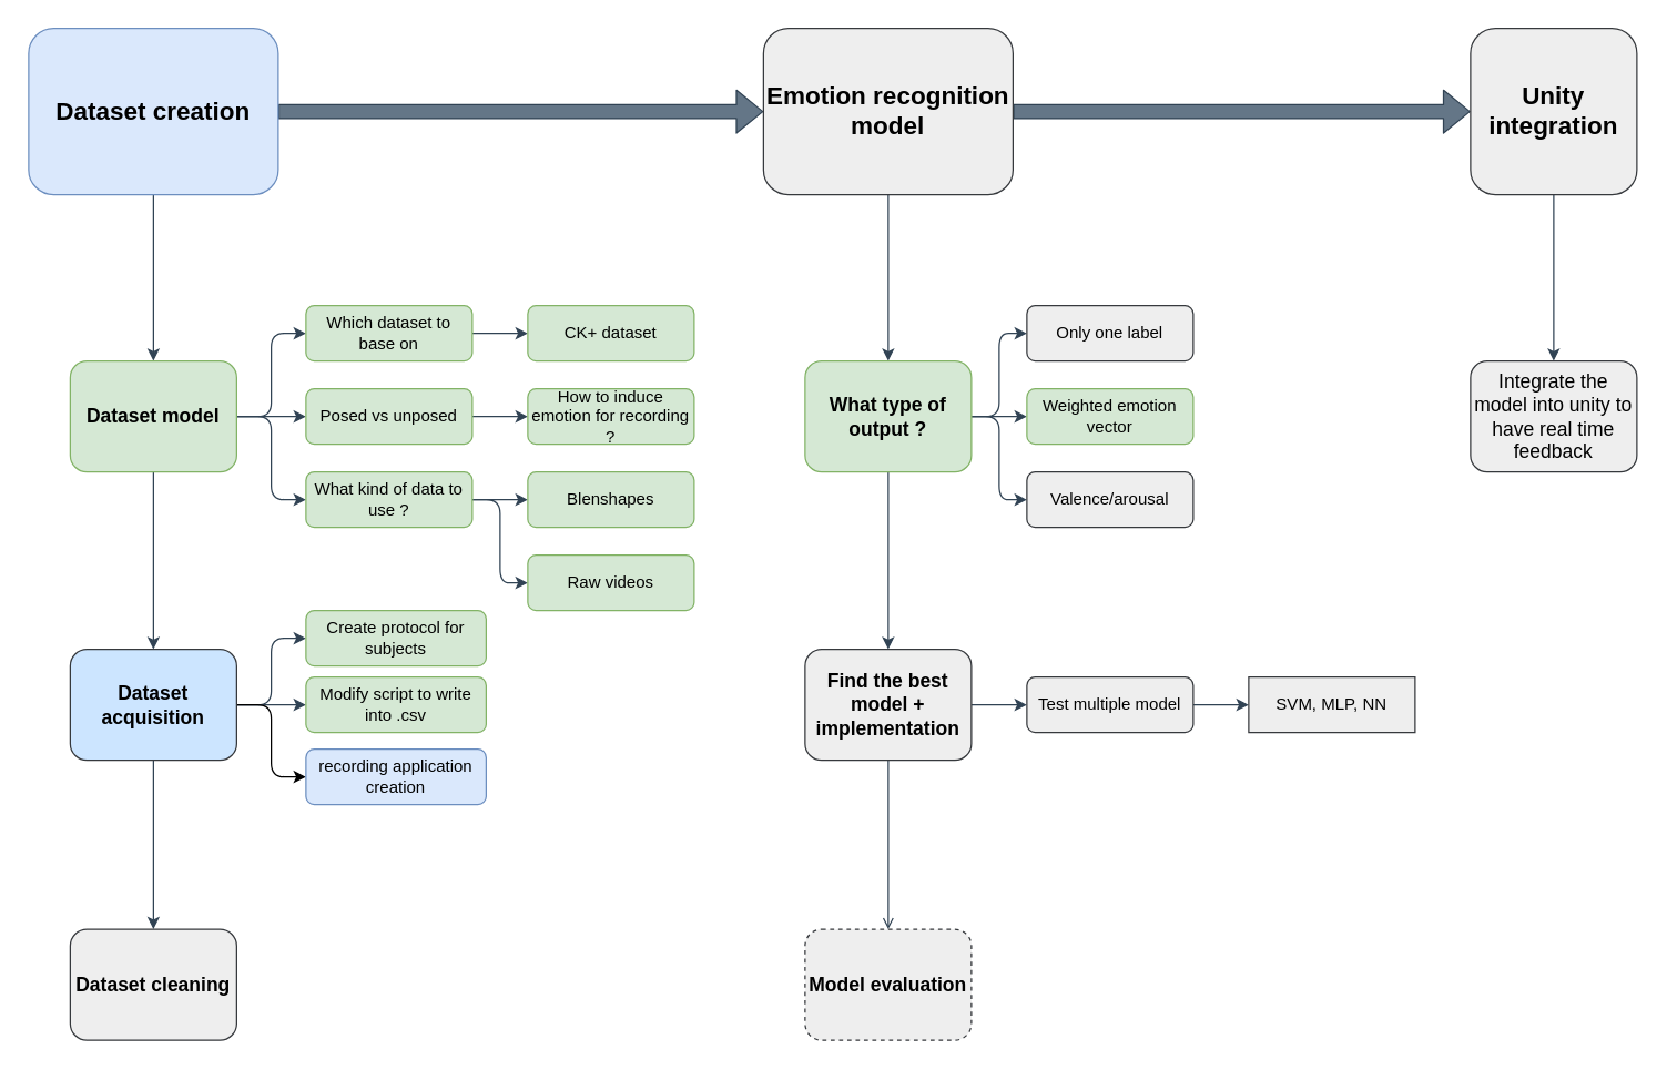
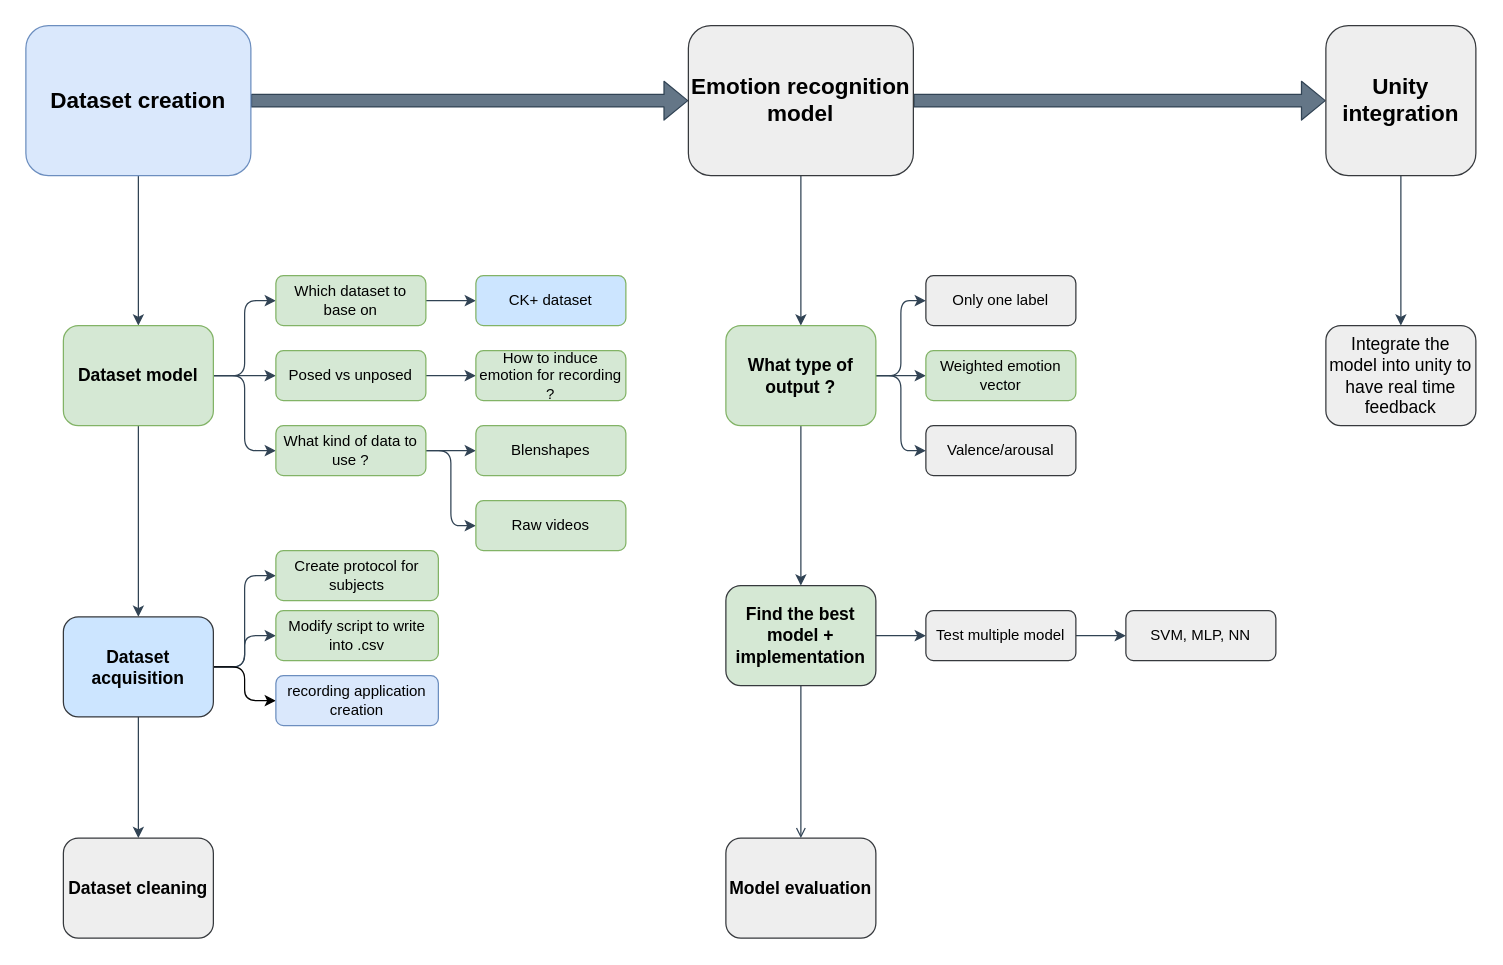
  <mxCell id="0" />
  <mxCell id="1" parent="0" />
  <mxCell id="2" style="edgeStyle=orthogonalEdgeStyle;shape=flexArrow;orthogonalLoop=1;jettySize=auto;html=1;exitX=1;exitY=0.5;exitDx=0;exitDy=0;entryX=0;entryY=0.5;entryDx=0;entryDy=0;fillColor=#647687;strokeColor=#314354;" parent="1" source="4" target="7" edge="1"><mxGeometry relative="1" as="geometry" /></mxCell>
  <mxCell id="3" style="edgeStyle=orthogonalEdgeStyle;orthogonalLoop=1;jettySize=auto;html=1;exitX=0.5;exitY=1;exitDx=0;exitDy=0;fillColor=#647687;strokeColor=#314354;" parent="1" source="4" target="14" edge="1"><mxGeometry relative="1" as="geometry" /></mxCell>
  <mxCell id="4" value="&lt;font style=&quot;font-size: 18px&quot;&gt;&lt;b&gt;Dataset creation&lt;/b&gt;&lt;br&gt;&lt;/font&gt;" style="whiteSpace=wrap;html=1;fillColor=#dae8fc;strokeColor=#6c8ebf;rounded=1;" parent="1" vertex="1"><mxGeometry width="180" height="120" as="geometry" x="20" y="20" /></mxCell>
  <mxCell id="5" style="edgeStyle=orthogonalEdgeStyle;shape=flexArrow;orthogonalLoop=1;jettySize=auto;html=1;exitX=1;exitY=0.5;exitDx=0;exitDy=0;entryX=0;entryY=0.5;entryDx=0;entryDy=0;fillColor=#647687;strokeColor=#314354;" parent="1" source="7" target="9" edge="1"><mxGeometry relative="1" as="geometry"><mxPoint x="1020" y="80" as="targetPoint" /></mxGeometry></mxCell>
  <mxCell id="6" style="edgeStyle=orthogonalEdgeStyle;orthogonalLoop=1;jettySize=auto;html=1;exitX=0.5;exitY=1;exitDx=0;exitDy=0;entryX=0.5;entryY=0;entryDx=0;entryDy=0;fillColor=#647687;strokeColor=#314354;" parent="1" source="7" target="46" edge="1"><mxGeometry relative="1" as="geometry" /></mxCell>
  <mxCell id="7" value="&lt;font style=&quot;font-size: 18px&quot;&gt;&lt;b&gt;Emotion recognition model&lt;/b&gt;&lt;br&gt;&lt;/font&gt;" style="whiteSpace=wrap;html=1;rounded=1;fillColor=#eeeeee;strokeColor=#36393d;" parent="1" vertex="1"><mxGeometry x="550" width="180" height="120" as="geometry" y="20" /></mxCell>
  <mxCell id="8" style="edgeStyle=orthogonalEdgeStyle;orthogonalLoop=1;jettySize=auto;html=1;exitX=0.5;exitY=1;exitDx=0;exitDy=0;entryX=0.5;entryY=0;entryDx=0;entryDy=0;fillColor=#647687;strokeColor=#314354;" parent="1" source="9" target="15" edge="1"><mxGeometry relative="1" as="geometry" /></mxCell>
  <mxCell id="9" value="&lt;font style=&quot;font-size: 18px&quot;&gt;&lt;b&gt;Unity integration&lt;/b&gt;&lt;br&gt;&lt;/font&gt;" style="whiteSpace=wrap;html=1;fillColor=#eeeeee;strokeColor=#36393d;rounded=1;" parent="1" vertex="1"><mxGeometry x="1060" width="120" height="120" as="geometry" y="20" /></mxCell>
  <mxCell id="10" style="edgeStyle=orthogonalEdgeStyle;orthogonalLoop=1;jettySize=auto;html=1;exitX=1;exitY=0.5;exitDx=0;exitDy=0;entryX=0;entryY=0.5;entryDx=0;entryDy=0;fillColor=#647687;strokeColor=#314354;" parent="1" source="14" target="17" edge="1"><mxGeometry relative="1" as="geometry" /></mxCell>
  <mxCell id="11" style="edgeStyle=orthogonalEdgeStyle;orthogonalLoop=1;jettySize=auto;html=1;exitX=1;exitY=0.5;exitDx=0;exitDy=0;fillColor=#647687;strokeColor=#314354;" parent="1" source="14" target="19" edge="1"><mxGeometry relative="1" as="geometry" /></mxCell>
  <mxCell id="12" style="edgeStyle=orthogonalEdgeStyle;orthogonalLoop=1;jettySize=auto;html=1;exitX=1;exitY=0.5;exitDx=0;exitDy=0;entryX=0;entryY=0.5;entryDx=0;entryDy=0;fillColor=#647687;strokeColor=#314354;" parent="1" source="14" target="22" edge="1"><mxGeometry relative="1" as="geometry" /></mxCell>
  <mxCell id="13" style="edgeStyle=orthogonalEdgeStyle;orthogonalLoop=1;jettySize=auto;html=1;exitX=0.5;exitY=1;exitDx=0;exitDy=0;fillColor=#647687;strokeColor=#314354;" parent="1" source="14" target="27" edge="1"><mxGeometry relative="1" as="geometry" /></mxCell>
  <mxCell id="14" value="&lt;font style=&quot;font-size: 14px&quot;&gt;&lt;b&gt;Dataset model&lt;/b&gt;&lt;br&gt;&lt;/font&gt;" style="whiteSpace=wrap;html=1;fillColor=#d5e8d4;strokeColor=#82b366;rounded=1;" parent="1" vertex="1"><mxGeometry x="50" y="260" width="120" height="80" as="geometry" /></mxCell>
  <mxCell id="15" value="&lt;font style=&quot;font-size: 14px&quot;&gt;Integrate the model into unity to have real time feedback&lt;/font&gt;" style="whiteSpace=wrap;html=1;fillColor=#eeeeee;strokeColor=#36393d;rounded=1;" parent="1" vertex="1"><mxGeometry x="1060" y="260" width="120" height="80" as="geometry" /></mxCell>
  <mxCell id="16" style="edgeStyle=orthogonalEdgeStyle;orthogonalLoop=1;jettySize=auto;html=1;exitX=1;exitY=0.5;exitDx=0;exitDy=0;entryX=0;entryY=0.5;entryDx=0;entryDy=0;fillColor=#647687;strokeColor=#314354;" parent="1" source="17" target="30" edge="1"><mxGeometry relative="1" as="geometry" /></mxCell>
  <mxCell id="17" value="Which dataset to base on" style="whiteSpace=wrap;html=1;fillColor=#d5e8d4;strokeColor=#82b366;rounded=1;" parent="1" vertex="1"><mxGeometry x="220" y="220" width="120" height="40" as="geometry" /></mxCell>
  <mxCell id="18" style="edgeStyle=orthogonalEdgeStyle;orthogonalLoop=1;jettySize=auto;html=1;exitX=1;exitY=0.5;exitDx=0;exitDy=0;entryX=0;entryY=0.5;entryDx=0;entryDy=0;fillColor=#647687;strokeColor=#314354;" parent="1" source="19" target="29" edge="1"><mxGeometry relative="1" as="geometry" /></mxCell>
  <mxCell id="19" value="Posed vs unposed" style="whiteSpace=wrap;html=1;fillColor=#d5e8d4;strokeColor=#82b366;rounded=1;" parent="1" vertex="1"><mxGeometry x="220" y="280" width="120" height="40" as="geometry" /></mxCell>
  <mxCell id="20" style="edgeStyle=orthogonalEdgeStyle;orthogonalLoop=1;jettySize=auto;html=1;exitX=1;exitY=0.5;exitDx=0;exitDy=0;entryX=0;entryY=0.5;entryDx=0;entryDy=0;fillColor=#647687;strokeColor=#314354;" parent="1" source="22" target="33" edge="1"><mxGeometry relative="1" as="geometry" /></mxCell>
  <mxCell id="21" style="edgeStyle=orthogonalEdgeStyle;orthogonalLoop=1;jettySize=auto;html=1;exitX=1;exitY=0.5;exitDx=0;exitDy=0;entryX=0;entryY=0.5;entryDx=0;entryDy=0;fillColor=#647687;strokeColor=#314354;" parent="1" source="22" target="34" edge="1"><mxGeometry relative="1" as="geometry" /></mxCell>
  <mxCell id="22" value="What kind of data to use ?" style="whiteSpace=wrap;html=1;fillColor=#d5e8d4;strokeColor=#82b366;rounded=1;" parent="1" vertex="1"><mxGeometry x="220" y="340" width="120" height="40" as="geometry" /></mxCell>
  <mxCell id="23" style="edgeStyle=orthogonalEdgeStyle;orthogonalLoop=1;jettySize=auto;html=1;exitX=1;exitY=0.5;exitDx=0;exitDy=0;entryX=0;entryY=0.5;entryDx=0;entryDy=0;fillColor=#647687;strokeColor=#314354;" parent="1" source="27" target="28" edge="1"><mxGeometry relative="1" as="geometry" /></mxCell>
  <mxCell id="24" style="edgeStyle=orthogonalEdgeStyle;orthogonalLoop=1;jettySize=auto;html=1;exitX=1;exitY=0.5;exitDx=0;exitDy=0;entryX=0;entryY=0.5;entryDx=0;entryDy=0;fillColor=#647687;strokeColor=#314354;" parent="1" source="27" target="31" edge="1"><mxGeometry relative="1" as="geometry" /></mxCell>
  <mxCell id="25" style="edgeStyle=orthogonalEdgeStyle;orthogonalLoop=1;jettySize=auto;html=1;exitX=0.5;exitY=1;exitDx=0;exitDy=0;entryX=0.5;entryY=0;entryDx=0;entryDy=0;fillColor=#647687;strokeColor=#314354;" parent="1" source="27" target="32" edge="1"><mxGeometry relative="1" as="geometry"><mxPoint x="110" y="630" as="targetPoint" /><Array as="points" /></mxGeometry></mxCell>
  <mxCell id="26" style="edgeStyle=orthogonalEdgeStyle;orthogonalLoop=1;jettySize=auto;html=1;exitX=1;exitY=0.5;exitDx=0;exitDy=0;entryX=0;entryY=0.5;entryDx=0;entryDy=0;rounded=1;" edge="1" parent="1" source="27" target="50"><mxGeometry relative="1" as="geometry" /></mxCell>
- <mxCell id="27" value="&lt;font style=&quot;font-size: 14px&quot;&gt;&lt;b&gt;Dataset acquisition&lt;/b&gt;&lt;br&gt;&lt;/font&gt;" style="whiteSpace=wrap;html=1;fillColor=#cce5ff;strokeColor=#36393d;rounded=1;" parent="1" vertex="1"><mxGeometry x="50" y="468" width="120" height="80" as="geometry" /></mxCell>
+ <mxCell id="27" value="&lt;font style=&quot;font-size: 14px&quot;&gt;&lt;b&gt;Dataset acquisition&lt;/b&gt;&lt;br&gt;&lt;/font&gt;" style="whiteSpace=wrap;html=1;fillColor=#cce5ff;strokeColor=#36393d;rounded=1;" parent="1" vertex="1"><mxGeometry x="50" y="493" width="120" height="80" as="geometry" /></mxCell>
  <mxCell id="28" value="Modify script to write into .csv" style="whiteSpace=wrap;html=1;fillColor=#d5e8d4;strokeColor=#82b366;rounded=1;" parent="1" vertex="1"><mxGeometry x="220" y="488" width="130" height="40" as="geometry" /></mxCell>
  <mxCell id="29" value="How to induce emotion for recording ?" style="whiteSpace=wrap;html=1;fillColor=#d5e8d4;strokeColor=#82b366;rounded=1;" parent="1" vertex="1"><mxGeometry x="380" y="280" width="120" height="40" as="geometry" /></mxCell>
- <mxCell id="30" value="CK+ dataset" style="whiteSpace=wrap;html=1;fillColor=#d5e8d4;strokeColor=#82b366;rounded=1;" parent="1" vertex="1"><mxGeometry x="380" y="220" width="120" height="40" as="geometry" /></mxCell>
+ <mxCell id="30" value="CK+ dataset" style="whiteSpace=wrap;html=1;fillColor=#cce5ff;strokeColor=#82b366;rounded=1;" parent="1" vertex="1"><mxGeometry x="380" y="220" width="120" height="40" as="geometry" /></mxCell>
  <mxCell id="31" value="Create protocol for subjects" style="whiteSpace=wrap;html=1;fillColor=#d5e8d4;strokeColor=#82b366;rounded=1;" parent="1" vertex="1"><mxGeometry x="220" y="440" width="130" height="40" as="geometry" /></mxCell>
  <mxCell id="32" value="&lt;font style=&quot;font-size: 14px&quot;&gt;&lt;b&gt;Dataset cleaning&lt;/b&gt;&lt;br&gt;&lt;/font&gt;" style="whiteSpace=wrap;html=1;fillColor=#eeeeee;strokeColor=#36393d;rounded=1;" parent="1" vertex="1"><mxGeometry x="50" y="670" width="120" height="80" as="geometry" /></mxCell>
  <mxCell id="33" value="Blenshapes" style="whiteSpace=wrap;html=1;fillColor=#d5e8d4;strokeColor=#82b366;rounded=1;" parent="1" vertex="1"><mxGeometry x="380" y="340" width="120" height="40" as="geometry" /></mxCell>
  <mxCell id="34" value="Raw videos" style="whiteSpace=wrap;html=1;fillColor=#d5e8d4;strokeColor=#82b366;rounded=1;" parent="1" vertex="1"><mxGeometry x="380" y="400" width="120" height="40" as="geometry" /></mxCell>
  <mxCell id="35" style="edgeStyle=orthogonalEdgeStyle;orthogonalLoop=1;jettySize=auto;html=1;exitX=1;exitY=0.5;exitDx=0;exitDy=0;entryX=0;entryY=0.5;entryDx=0;entryDy=0;fillColor=#647687;strokeColor=#314354;" parent="1" source="37" target="39" edge="1"><mxGeometry relative="1" as="geometry" /></mxCell>
  <mxCell id="36" style="edgeStyle=orthogonalEdgeStyle;rounded=0;orthogonalLoop=1;jettySize=auto;html=1;exitX=0.5;exitY=1;exitDx=0;exitDy=0;fillColor=#647687;strokeColor=#314354;endArrow=open;" edge="1" parent="1" source="37" target="41"><mxGeometry relative="1" as="geometry" /></mxCell>
- <mxCell id="37" value="&lt;font style=&quot;font-size: 14px&quot;&gt;&lt;b&gt;Find the best model + implementation&lt;/b&gt;&lt;br&gt;&lt;/font&gt;" style="whiteSpace=wrap;html=1;rounded=1;fillColor=#eeeeee;strokeColor=#36393d;" parent="1" vertex="1"><mxGeometry x="580" y="468" width="120" height="80" as="geometry" /></mxCell>
+ <mxCell id="37" value="&lt;font style=&quot;font-size: 14px&quot;&gt;&lt;b&gt;Find the best model + implementation&lt;/b&gt;&lt;br&gt;&lt;/font&gt;" style="whiteSpace=wrap;html=1;rounded=1;fillColor=#d5e8d4;strokeColor=#36393d;" parent="1" vertex="1"><mxGeometry x="580" y="468" width="120" height="80" as="geometry" /></mxCell>
  <mxCell id="38" style="edgeStyle=orthogonalEdgeStyle;orthogonalLoop=1;jettySize=auto;html=1;exitX=1;exitY=0.5;exitDx=0;exitDy=0;entryX=0;entryY=0.5;entryDx=0;entryDy=0;fillColor=#647687;strokeColor=#314354;" parent="1" source="39" target="40" edge="1"><mxGeometry relative="1" as="geometry" /></mxCell>
  <mxCell id="39" value="Test multiple model" style="whiteSpace=wrap;html=1;rounded=1;fillColor=#eeeeee;strokeColor=#36393d;" parent="1" vertex="1"><mxGeometry x="740" y="488" width="120" height="40" as="geometry" /></mxCell>
- <mxCell id="40" value="SVM, MLP, NN" style="whiteSpace=wrap;html=1;fillColor=#eeeeee;strokeColor=#36393d;rounded=0;" parent="1" vertex="1"><mxGeometry x="900" y="488" width="120" height="40" as="geometry" /></mxCell>
- <mxCell id="41" value="&lt;span style=&quot;font-size: 14px&quot;&gt;&lt;b&gt;Model evaluation&lt;/b&gt;&lt;/span&gt;" style="whiteSpace=wrap;html=1;rounded=1;fillColor=#eeeeee;strokeColor=#36393d;dashed=1;" parent="1" vertex="1"><mxGeometry x="580" y="670" width="120" height="80" as="geometry" /></mxCell>
+ <mxCell id="40" value="SVM, MLP, NN" style="whiteSpace=wrap;html=1;rounded=1;fillColor=#eeeeee;strokeColor=#36393d;" parent="1" vertex="1"><mxGeometry x="900" y="488" width="120" height="40" as="geometry" /></mxCell>
+ <mxCell id="41" value="&lt;span style=&quot;font-size: 14px&quot;&gt;&lt;b&gt;Model evaluation&lt;/b&gt;&lt;/span&gt;" style="whiteSpace=wrap;html=1;rounded=1;fillColor=#eeeeee;strokeColor=#36393d;" parent="1" vertex="1"><mxGeometry x="580" y="670" width="120" height="80" as="geometry" /></mxCell>
  <mxCell id="42" style="edgeStyle=orthogonalEdgeStyle;orthogonalLoop=1;jettySize=auto;html=1;exitX=0.5;exitY=1;exitDx=0;exitDy=0;fillColor=#647687;strokeColor=#314354;" parent="1" source="46" target="37" edge="1"><mxGeometry relative="1" as="geometry" /></mxCell>
  <mxCell id="43" style="edgeStyle=orthogonalEdgeStyle;orthogonalLoop=1;jettySize=auto;html=1;exitX=1;exitY=0.5;exitDx=0;exitDy=0;entryX=0;entryY=0.5;entryDx=0;entryDy=0;fillColor=#647687;strokeColor=#314354;" parent="1" source="46" target="47" edge="1"><mxGeometry relative="1" as="geometry" /></mxCell>
  <mxCell id="44" style="edgeStyle=orthogonalEdgeStyle;orthogonalLoop=1;jettySize=auto;html=1;exitX=1;exitY=0.5;exitDx=0;exitDy=0;fillColor=#647687;strokeColor=#314354;" parent="1" source="46" target="48" edge="1"><mxGeometry relative="1" as="geometry" /></mxCell>
  <mxCell id="45" style="edgeStyle=orthogonalEdgeStyle;orthogonalLoop=1;jettySize=auto;html=1;exitX=1;exitY=0.5;exitDx=0;exitDy=0;entryX=0;entryY=0.5;entryDx=0;entryDy=0;fillColor=#647687;strokeColor=#314354;" parent="1" source="46" target="49" edge="1"><mxGeometry relative="1" as="geometry" /></mxCell>
  <mxCell id="46" value="&lt;font style=&quot;font-size: 14px&quot;&gt;&lt;b&gt;What type of output ?&lt;/b&gt;&lt;/font&gt;" style="whiteSpace=wrap;html=1;rounded=1;fillColor=#d5e8d4;strokeColor=#82b366;" parent="1" vertex="1"><mxGeometry x="580" y="260" width="120" height="80" as="geometry" /></mxCell>
  <mxCell id="47" value="Only one label" style="whiteSpace=wrap;html=1;rounded=1;fillColor=#eeeeee;strokeColor=#36393d;" parent="1" vertex="1"><mxGeometry x="740" y="220" width="120" height="40" as="geometry" /></mxCell>
  <mxCell id="48" value="Weighted emotion vector" style="whiteSpace=wrap;html=1;rounded=1;fillColor=#d5e8d4;strokeColor=#82b366;" parent="1" vertex="1"><mxGeometry x="740" y="280" width="120" height="40" as="geometry" /></mxCell>
  <mxCell id="49" value="Valence/arousal" style="whiteSpace=wrap;html=1;rounded=1;fillColor=#eeeeee;strokeColor=#36393d;" parent="1" vertex="1"><mxGeometry x="740" y="340" width="120" height="40" as="geometry" /></mxCell>
  <mxCell id="50" value="recording application creation" style="whiteSpace=wrap;html=1;fillColor=#dae8fc;strokeColor=#6c8ebf;rounded=1;" vertex="1" parent="1"><mxGeometry x="220" y="540" width="130" height="40" as="geometry" /></mxCell>
